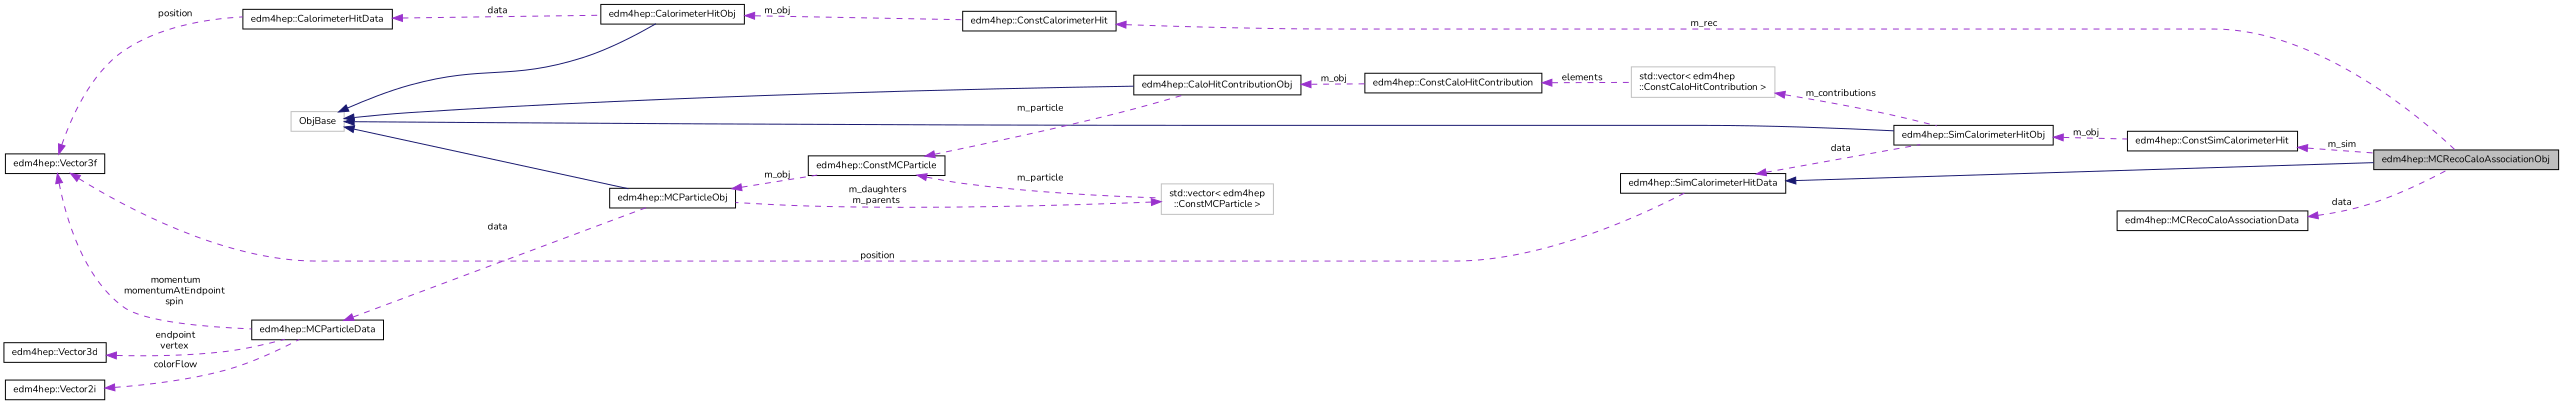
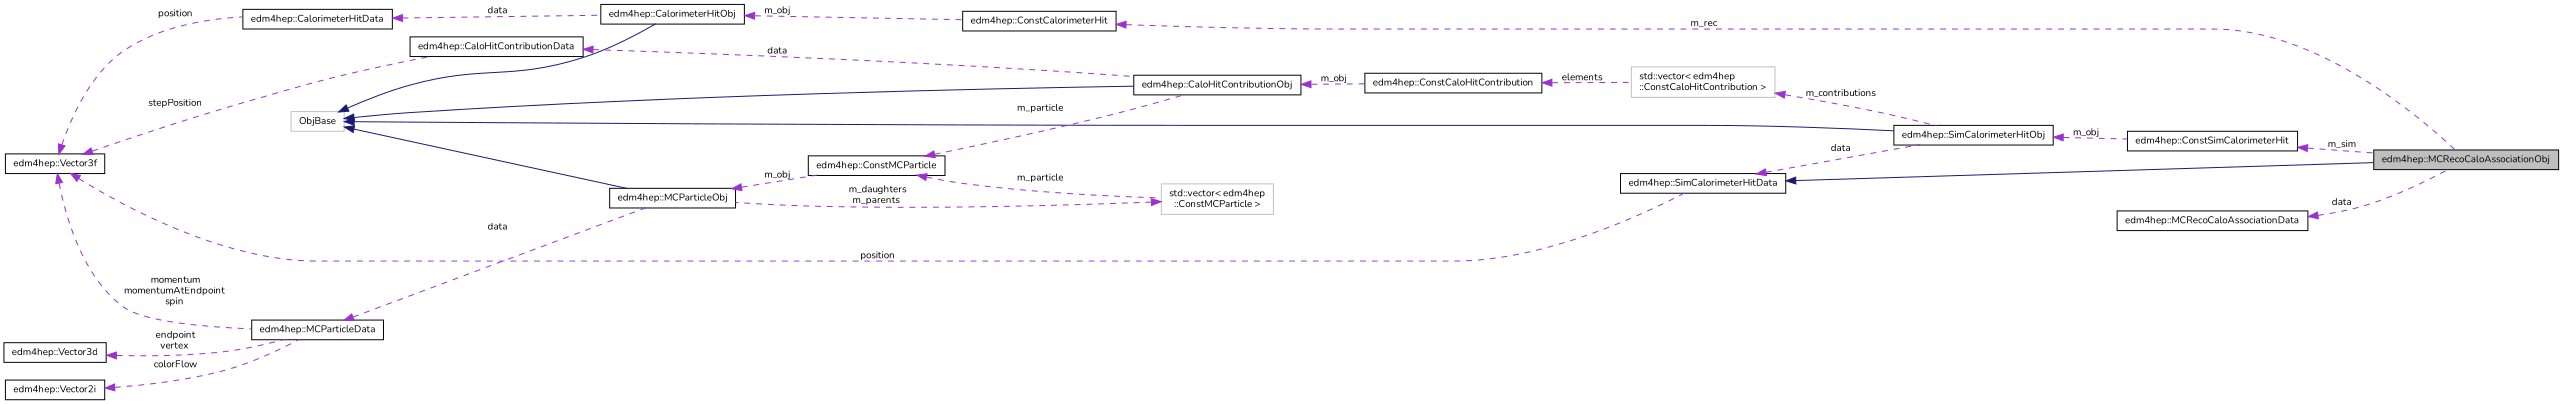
  digraph {
    fontname=Nunito
    rankdir=LR
    node [color=black fillcolor=white fontname=Nunito fontsize=10 shape=record style=filled]
    edge [color=darkorchid3 dir=back fontname=Nunito fontsize=10 labelfontname=Helvetica labelfontsize=10 style=dashed]
    n1 [fillcolor=grey75 fontcolor=black height=0.2 label="edm4hep::MCRecoCaloAssociationObj" width=0.4]
    n2 [color=grey75 height=0.2 label=ObjBase width=0.4]
    n3 [height=0.2 label="edm4hep::CalorimeterHitObj" width=0.4]
    n4 [height=0.2 label="edm4hep::SimCalorimeterHitObj" width=0.4]
    n5 [height=0.2 label="edm4hep::CaloHitContributionObj" width=0.4]
    n6 [height=0.2 label="edm4hep::MCParticleObj" width=0.4]
    n7 [height=0.2 label="edm4hep::ConstCalorimeterHit" width=0.4]
    n8 [height=0.2 label="edm4hep::ConstSimCalorimeterHit" width=0.4]
    n9 [height=0.2 label="edm4hep::ConstCaloHitContribution" width=0.4]
    n10 [height=0.2 label="edm4hep::ConstMCParticle" width=0.4]
    n11 [height=0.2 label="edm4hep::CalorimeterHitData" width=0.4]
    n12 [height=0.2 label="edm4hep::Vector3f" width=0.4]
    n13 [height=0.2 label="edm4hep::MCParticleData" width=0.4]
+   n14 [height=0.2 label="edm4hep::CaloHitContributionData" width=0.4]
    n15 [height=0.2 label="edm4hep::SimCalorimeterHitData" width=0.4]
    n16 [height=0.2 label="edm4hep::MCRecoCaloAssociationData" width=0.4]
    n17 [color=grey75 height=0.2 label="std::vector\< edm4hep\l::ConstCaloHitContribution \>" width=0.4]
    n18 [color=grey75 height=0.2 label="std::vector\< edm4hep\l::ConstMCParticle \>" width=0.4]
    n19 [height=0.2 label="edm4hep::Vector3d" width=0.4]
    n20 [height=0.2 label="edm4hep::Vector2i" width=0.4]
    n2 -> n3 [color=midnightblue style=solid]
    n2 -> n4 [color=midnightblue style=solid]
    n2 -> n5 [color=midnightblue style=solid]
    n2 -> n6 [color=midnightblue style=solid]
    n3 -> n7 [label=" m_obj"]
    n4 -> n8 [label=" m_obj"]
    n5 -> n9 [label=" m_obj"]
    n6 -> n10 [label=" m_obj"]
    n7 -> n1 [label=" m_rec"]
    n8 -> n1 [label=" m_sim"]
    n9 -> n17 [label=" elements"]
    n10 -> n5 [label=" m_particle"]
    n10 -> n18 [label=" m_particle"]
    n11 -> n3 [label=" data"]
    n12 -> n11 [label=" position"]
    n12 -> n13 [label=" momentum\nmomentumAtEndpoint\nspin"]
+   n12 -> n14 [label=" stepPosition"]
    n12 -> n15 [label=" position"]
    n13 -> n6 [label=" data"]
+   n14 -> n5 [label=" data"]
    n15 -> n1 [color=midnightblue style=solid]
    n15 -> n4 [label=" data"]
    n16 -> n1 [label=" data"]
    n17 -> n4 [label=" m_contributions"]
    n18 -> n6 [label=" m_daughters\nm_parents"]
    n19 -> n13 [label=" endpoint\nvertex"]
    n20 -> n13 [label=" colorFlow"]
  }
